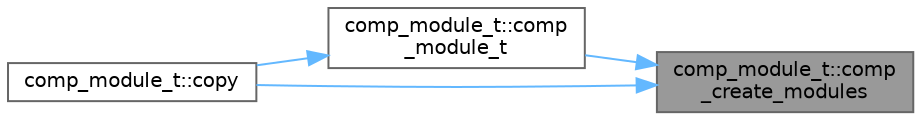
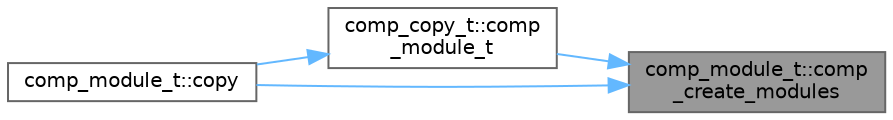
  digraph {
    rankdir=RL
    node [color=grey40 fillcolor=white fontname=Helvetica fontsize=10 shape=box style=filled]
    edge [color=steelblue1 dir=back fontname=Helvetica fontsize=10 labelfontname=Helvetica labelfontsize=10 style=solid]
    n1 [color=gray40 fillcolor=grey60 fontcolor=black height=0.2 label="comp_module_t::comp\l_create_modules" width=0.4]
-   n2 [height=0.2 label="comp_module_t::comp\l_module_t" width=0.4]
+   n2 [height=0.2 label="comp_copy_t::comp\l_module_t" width=0.4]
    n3 [height=0.2 label="comp_module_t::copy" width=0.4]
    n1 -> n2
    n1 -> n3
    n2 -> n3
  }
